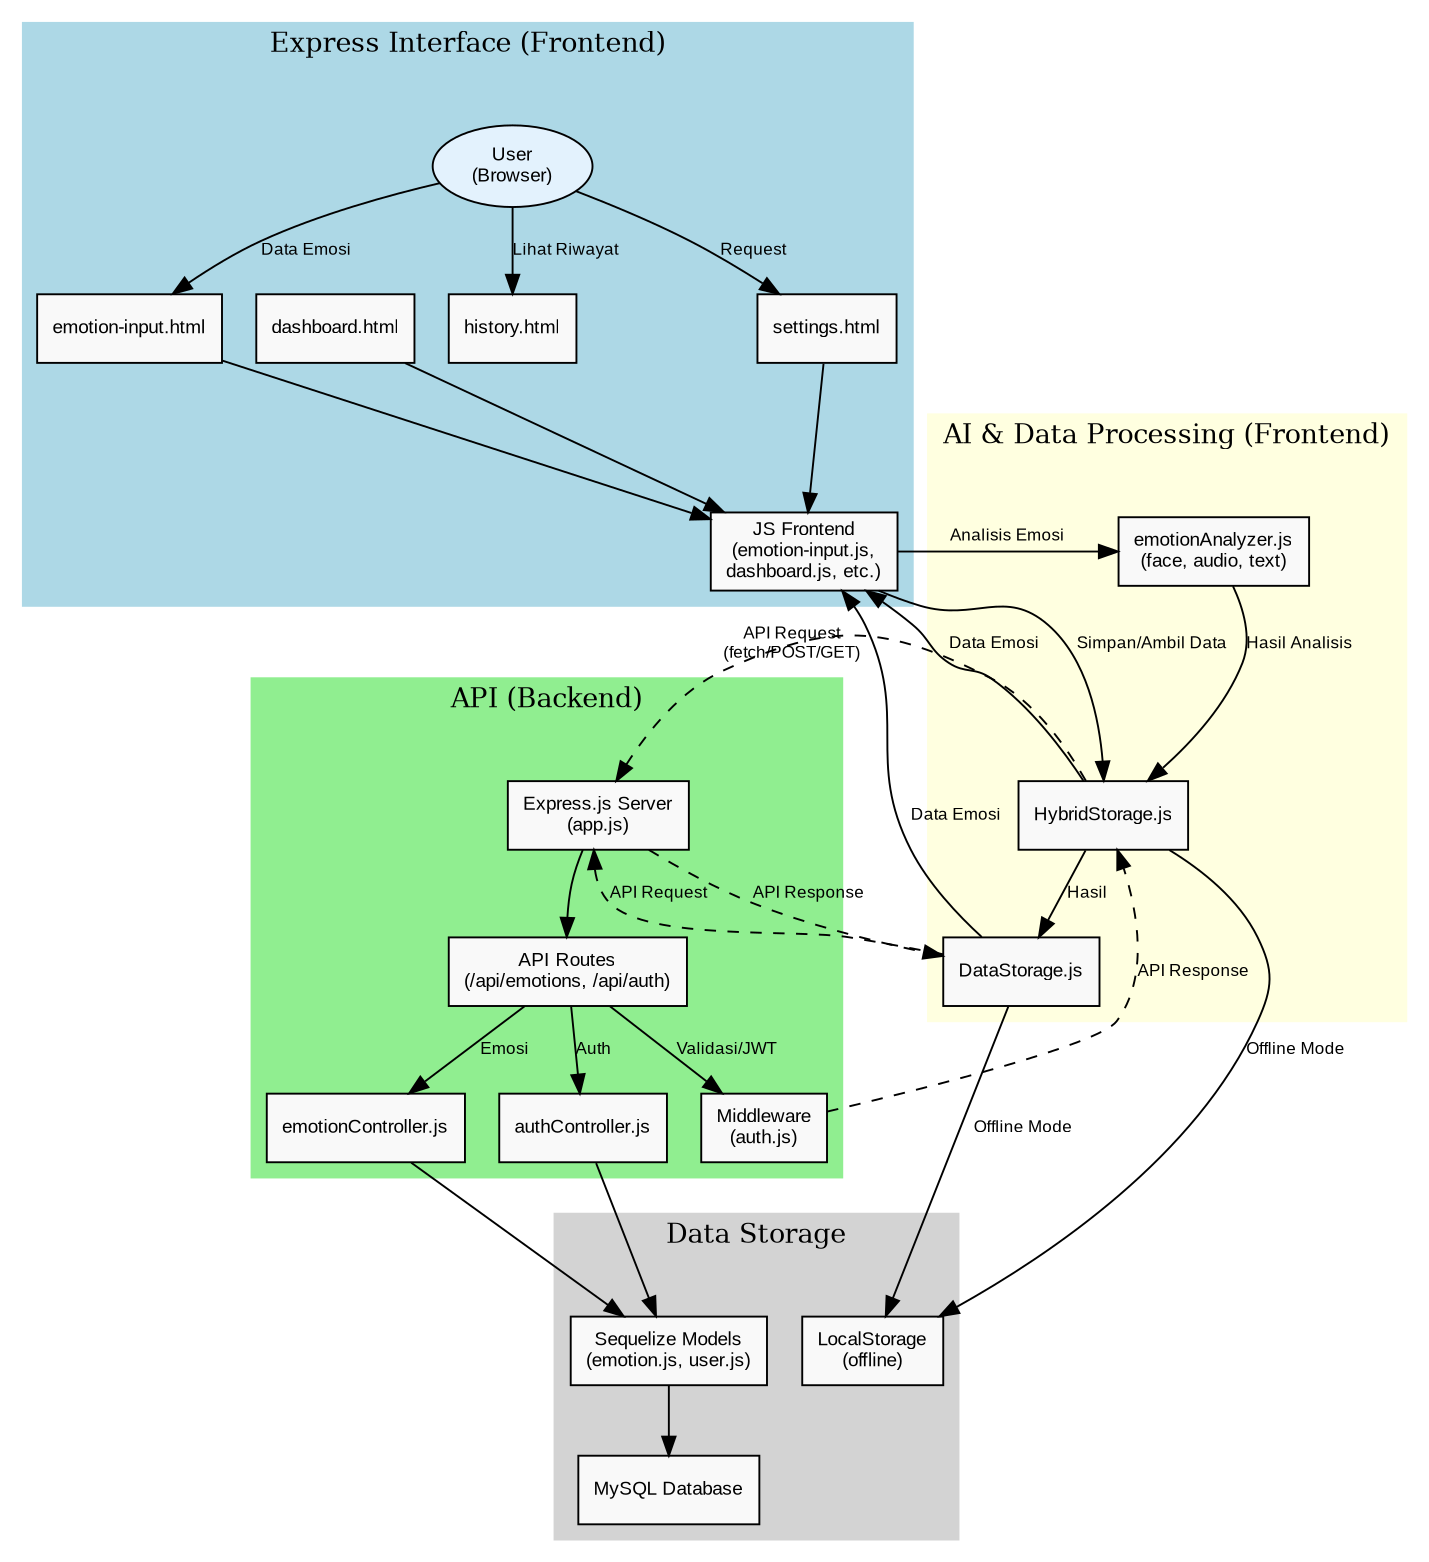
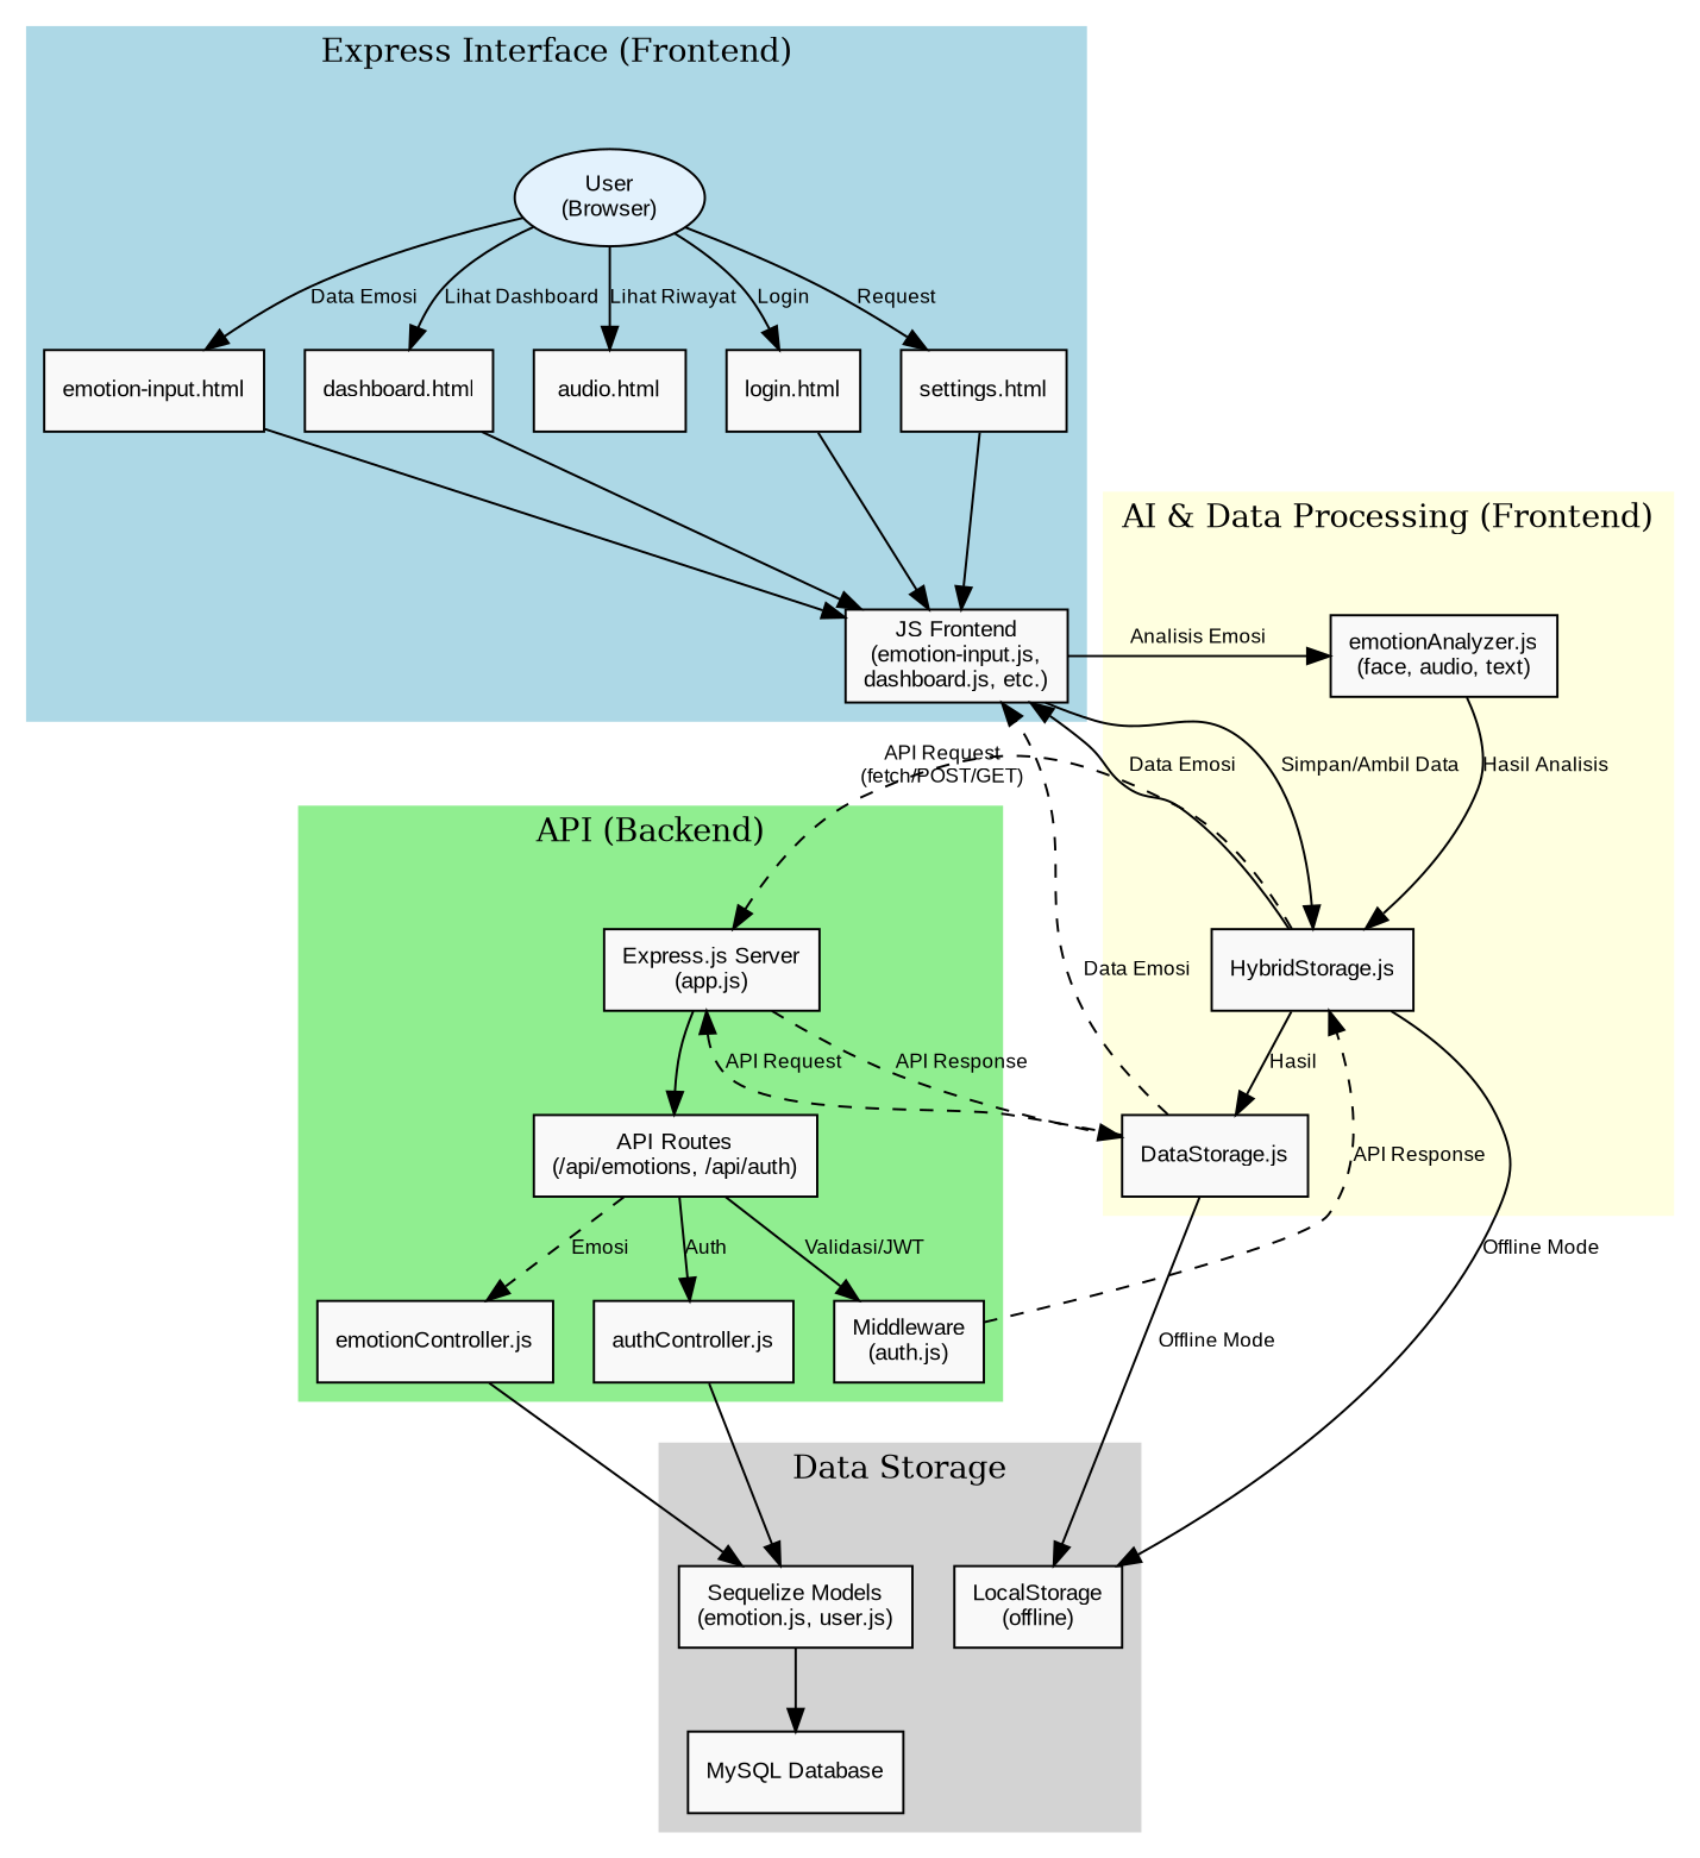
  digraph {
    rankdir=TB
    node [fillcolor="#f9f9f9" fontname=Arial fontsize=10 shape=box style=filled]
    edge [fontname=Arial fontsize=9]
    "User\n(Browser)" [fillcolor="#e3f2fd" shape=ellipse]
    "emotion-input.html"
    "dashboard.html"
-   "history.html"
+   "history.html" [label="audio.html"]
+   "login.html"
    "settings.html"
    "JS Frontend\n(emotion-input.js,\ndashboard.js, etc.)"
    "emotionAnalyzer.js\n(face, audio, text)"
    "HybridStorage.js"
    "DataStorage.js"
    "Express.js Server\n(app.js)"
    "API Routes\n(/api/emotions, /api/auth)"
    "emotionController.js"
    "authController.js"
    "Middleware\n(auth.js)"
    "MySQL Database"
    "Sequelize Models\n(emotion.js, user.js)"
    "LocalStorage\n(offline)"
    subgraph cluster_1 {
      color=lightblue
      label="Express Interface (Frontend)"
      style=filled
      "User\n(Browser)"
      "emotion-input.html"
      "dashboard.html"
      "history.html"
+     "login.html"
      "settings.html"
      "JS Frontend\n(emotion-input.js,\ndashboard.js, etc.)"
    }
    subgraph cluster_2 {
      color=lightyellow
      label="AI & Data Processing (Frontend)"
      style=filled
      "emotionAnalyzer.js\n(face, audio, text)"
      "HybridStorage.js"
      "DataStorage.js"
    }
    subgraph cluster_3 {
      color=lightgreen
      label="API (Backend)"
      style=filled
      "Express.js Server\n(app.js)"
      "API Routes\n(/api/emotions, /api/auth)"
      "emotionController.js"
      "authController.js"
      "Middleware\n(auth.js)"
    }
    subgraph cluster_4 {
      color=lightgrey
      label="Data Storage"
      style=filled
      "MySQL Database"
      "Sequelize Models\n(emotion.js, user.js)"
      "LocalStorage\n(offline)"
    }
    "User\n(Browser)" -> "emotion-input.html" [label="Data Emosi"]
+   "User\n(Browser)" -> "dashboard.html" [label="Lihat Dashboard"]
    "User\n(Browser)" -> "history.html" [label="Lihat Riwayat"]
+   "User\n(Browser)" -> "login.html" [label=Login]
    "User\n(Browser)" -> "settings.html" [label=Request]
    "emotion-input.html" -> "JS Frontend\n(emotion-input.js,\ndashboard.js, etc.)"
    "dashboard.html" -> "JS Frontend\n(emotion-input.js,\ndashboard.js, etc.)"
+   "login.html" -> "JS Frontend\n(emotion-input.js,\ndashboard.js, etc.)"
    "settings.html" -> "JS Frontend\n(emotion-input.js,\ndashboard.js, etc.)"
    "JS Frontend\n(emotion-input.js,\ndashboard.js, etc.)" -> "emotionAnalyzer.js\n(face, audio, text)" [label="Analisis Emosi"]
    "JS Frontend\n(emotion-input.js,\ndashboard.js, etc.)" -> "HybridStorage.js" [label="Simpan/Ambil Data"]
    "emotionAnalyzer.js\n(face, audio, text)" -> "HybridStorage.js" [label="Hasil Analisis"]
    "HybridStorage.js" -> "JS Frontend\n(emotion-input.js,\ndashboard.js, etc.)" [label="Data Emosi"]
    "HybridStorage.js" -> "DataStorage.js" [label=Hasil]
    "HybridStorage.js" -> "Express.js Server\n(app.js)" [label="API Request\n(fetch/POST/GET)" style=dashed]
    "HybridStorage.js" -> "LocalStorage\n(offline)" [label="Offline Mode"]
-   "DataStorage.js" -> "JS Frontend\n(emotion-input.js,\ndashboard.js, etc.)" [label="Data Emosi"]
+   "DataStorage.js" -> "JS Frontend\n(emotion-input.js,\ndashboard.js, etc.)" [label="Data Emosi" style=dashed]
    "DataStorage.js" -> "Express.js Server\n(app.js)" [label="API Request" style=dashed]
    "DataStorage.js" -> "LocalStorage\n(offline)" [label="Offline Mode"]
    "Express.js Server\n(app.js)" -> "DataStorage.js" [label="API Response" style=dashed]
    "Express.js Server\n(app.js)" -> "API Routes\n(/api/emotions, /api/auth)"
-   "API Routes\n(/api/emotions, /api/auth)" -> "emotionController.js" [label=Emosi]
+   "API Routes\n(/api/emotions, /api/auth)" -> "emotionController.js" [label=Emosi style=dashed]
    "API Routes\n(/api/emotions, /api/auth)" -> "authController.js" [label=Auth]
    "API Routes\n(/api/emotions, /api/auth)" -> "Middleware\n(auth.js)" [label="Validasi/JWT"]
    "emotionController.js" -> "Sequelize Models\n(emotion.js, user.js)"
    "authController.js" -> "Sequelize Models\n(emotion.js, user.js)"
    "Middleware\n(auth.js)" -> "HybridStorage.js" [label="API Response" style=dashed]
    "Sequelize Models\n(emotion.js, user.js)" -> "MySQL Database"
  }
